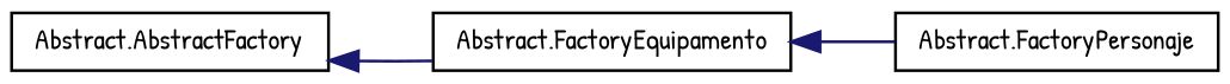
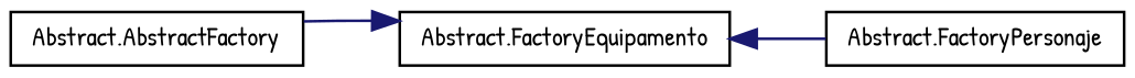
  digraph {
    fontname="Patrick Hand"
    rankdir=LR
    node [color=black fillcolor=white fontname="Patrick Hand" fontsize=10 shape=record style=filled]
    edge [color=midnightblue dir=back fontname="Patrick Hand" fontsize=10 labelfontname=Helvetica labelfontsize=10 style=solid]
    n1 [height=0.2 label="Abstract.AbstractFactory" width=0.4]
    n2 [height=0.2 label="Abstract.FactoryEquipamento" width=0.4]
    n3 [height=0.2 label="Abstract.FactoryPersonaje" width=0.4]
-   n1 -> n2
+   n2 -> n1
    n2 -> n3
  }
